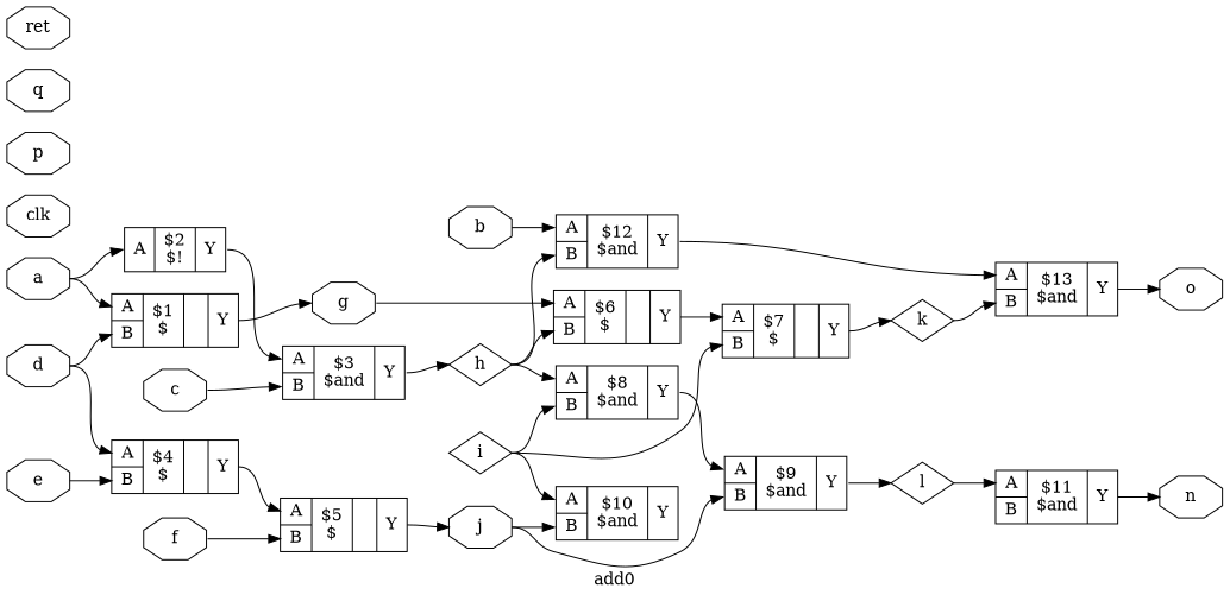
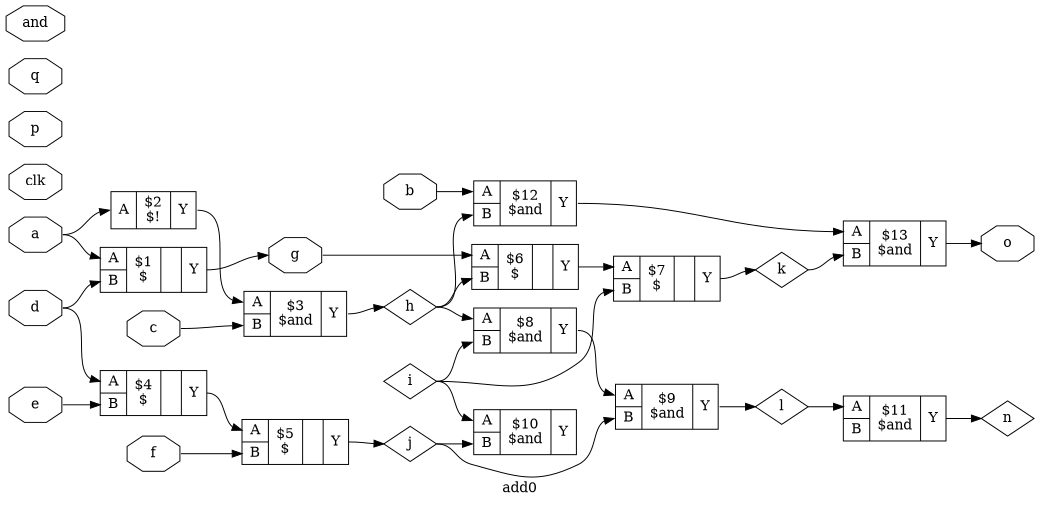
  digraph {
    label=add0
    rankdir=LR
    remincross=true
    node [shape=record]
    edge [headport="p20:w" tailport=e]
    n1 [label=a shape=octagon]
    n2 [label="{{<p20> A|<p21> B}|$1\n$||{<p22> Y}}"]
    n3 [label="{{<p20> A}|$2\n$!|{<p22> Y}}"]
    n4 [label=g shape=octagon]
    n5 [label="{{<p20> A|<p21> B}|$3\n\$and|{<p22> Y}}"]
    n6 [label=b shape=octagon]
    n7 [label="{{<p20> A|<p21> B}|$12\n\$and|{<p22> Y}}"]
    n8 [label="{{<p20> A|<p21> B}|$13\n\$and|{<p22> Y}}"]
    n9 [label=c shape=octagon]
    n10 [label=h shape=diamond]
    n11 [label=clk shape=octagon]
    n12 [label=d shape=octagon]
    n13 [label="{{<p20> A|<p21> B}|$4\n$||{<p22> Y}}"]
    n14 [label="{{<p20> A|<p21> B}|$5\n$||{<p22> Y}}"]
    n15 [label=e shape=octagon]
    n16 [label=f shape=octagon]
-   n17 [label=j shape=octagon]
+   n17 [label=j shape=diamond]
    n18 [label="{{<p20> A|<p21> B}|$6\n$||{<p22> Y}}"]
    n19 [label="{{<p20> A|<p21> B}|$7\n$||{<p22> Y}}"]
    n20 [label="{{<p20> A|<p21> B}|$8\n\$and|{<p22> Y}}"]
    n21 [label="{{<p20> A|<p21> B}|$9\n\$and|{<p22> Y}}"]
    n22 [label=i shape=diamond]
    n23 [label="{{<p20> A|<p21> B}|$10\n\$and|{<p22> Y}}"]
    n24 [label=k shape=diamond]
    n25 [label=l shape=diamond]
    n26 [label=o shape=octagon]
    n27 [label="{{<p20> A|<p21> B}|$11\n\$and|{<p22> Y}}"]
-   n28 [label=n shape=octagon]
+   n28 [label=n shape=diamond]
    n29 [label=p shape=octagon]
    n30 [label=q shape=octagon]
-   n31 [label=ret shape=octagon]
+   n31 [label=and shape=octagon]
    n1 -> n2
    n1 -> n3
    n2 -> n4 [headport=w tailport="p22:e"]
    n3 -> n5
    n4 -> n18
    n5 -> n10 [headport=w tailport="p22:e"]
    n6 -> n7
    n7 -> n8
    n8 -> n26 [headport=w tailport="p22:e"]
    n9 -> n5 [headport="p21:w"]
    n10 -> n7 [headport="p21:w"]
    n10 -> n18 [headport="p21:w"]
    n10 -> n20
    n12 -> n2 [headport="p21:w"]
    n12 -> n13
    n13 -> n14
    n14 -> n17 [headport=w tailport="p22:e"]
    n15 -> n13 [headport="p21:w"]
    n16 -> n14 [headport="p21:w"]
    n17 -> n21 [headport="p21:w"]
    n17 -> n23 [headport="p21:w"]
    n18 -> n19
    n19 -> n24 [headport=w tailport="p22:e"]
    n20 -> n21
    n21 -> n25 [headport=w tailport="p22:e"]
    n22 -> n19 [headport="p21:w"]
    n22 -> n20 [headport="p21:w"]
    n22 -> n23
    n24 -> n8 [headport="p21:w"]
    n25 -> n27
    n27 -> n28 [headport=w tailport="p22:e"]
  }
